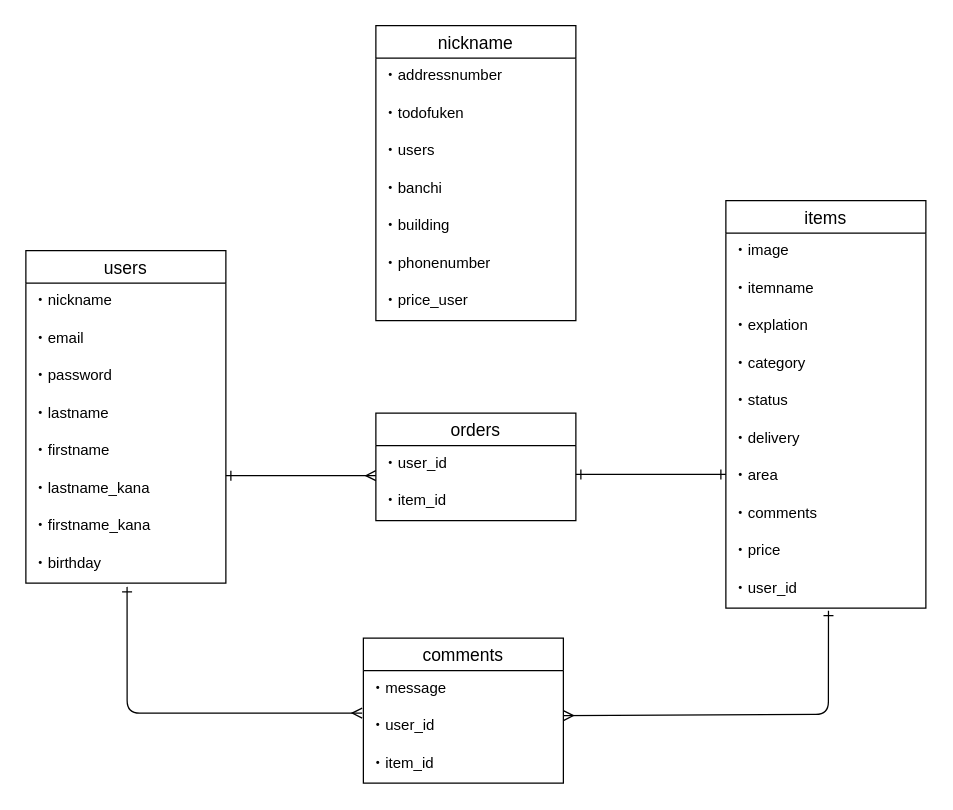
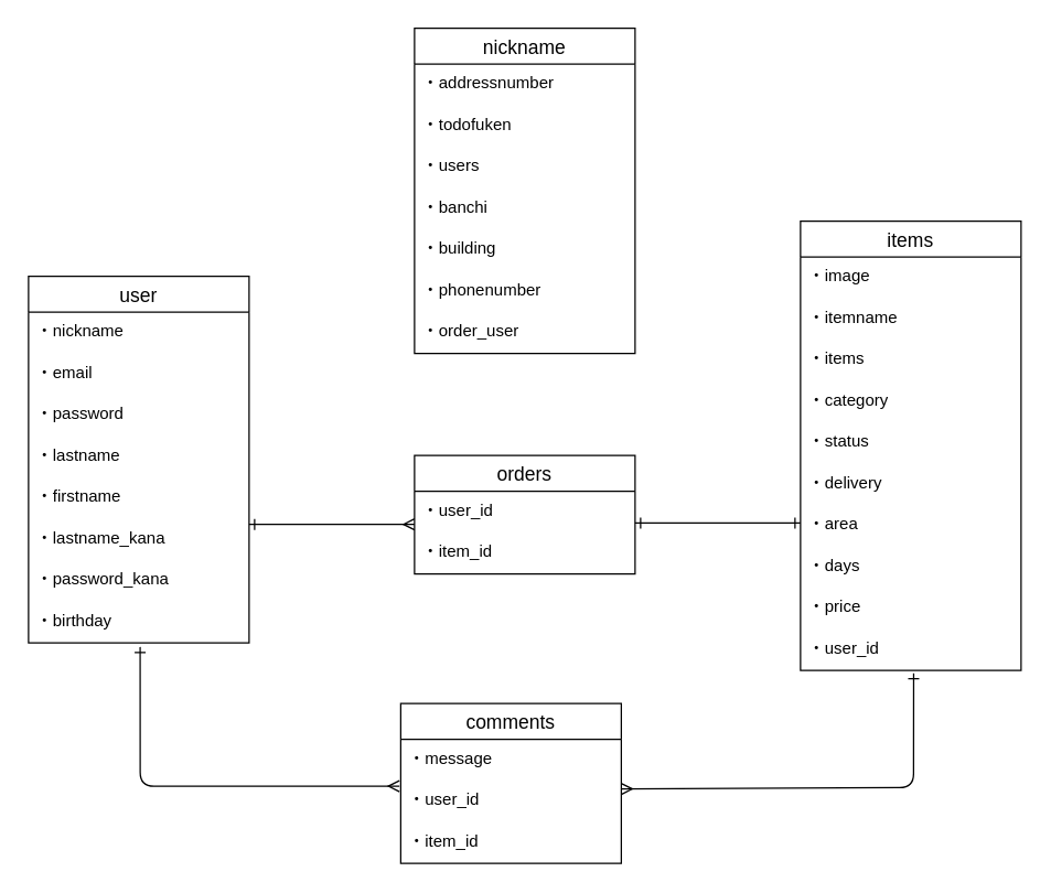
  <mxCell id="0" />
  <mxCell id="1" parent="0" />
- <mxCell id="2" value="users" style="swimlane;fontStyle=0;childLayout=stackLayout;horizontal=1;startSize=26;horizontalStack=0;resizeParent=1;resizeParentMax=0;resizeLast=0;collapsible=1;marginBottom=0;align=center;fontSize=14;" vertex="1" parent="1"><mxGeometry x="20" y="200" width="160" height="266" as="geometry" /></mxCell>
+ <mxCell id="2" value="user" style="swimlane;fontStyle=0;childLayout=stackLayout;horizontal=1;startSize=26;horizontalStack=0;resizeParent=1;resizeParentMax=0;resizeLast=0;collapsible=1;marginBottom=0;align=center;fontSize=14;" vertex="1" parent="1"><mxGeometry x="20" y="200" width="160" height="266" as="geometry" /></mxCell>
  <mxCell id="3" value="・nickname" style="text;strokeColor=none;fillColor=none;spacingLeft=4;spacingRight=4;overflow=hidden;rotatable=0;points=[[0,0.5],[1,0.5]];portConstraint=eastwest;fontSize=12;" vertex="1" parent="2"><mxGeometry y="26" width="160" height="30" as="geometry" /></mxCell>
  <mxCell id="4" value="・email" style="text;strokeColor=none;fillColor=none;spacingLeft=4;spacingRight=4;overflow=hidden;rotatable=0;points=[[0,0.5],[1,0.5]];portConstraint=eastwest;fontSize=12;" vertex="1" parent="2"><mxGeometry y="56" width="160" height="30" as="geometry" /></mxCell>
  <mxCell id="5" value="・password" style="text;strokeColor=none;fillColor=none;spacingLeft=4;spacingRight=4;overflow=hidden;rotatable=0;points=[[0,0.5],[1,0.5]];portConstraint=eastwest;fontSize=12;" vertex="1" parent="2"><mxGeometry y="86" width="160" height="30" as="geometry" /></mxCell>
  <mxCell id="6" value="・lastname" style="text;strokeColor=none;fillColor=none;spacingLeft=4;spacingRight=4;overflow=hidden;rotatable=0;points=[[0,0.5],[1,0.5]];portConstraint=eastwest;fontSize=12;" vertex="1" parent="2"><mxGeometry y="116" width="160" height="30" as="geometry" /></mxCell>
  <mxCell id="7" value="・firstname" style="text;strokeColor=none;fillColor=none;spacingLeft=4;spacingRight=4;overflow=hidden;rotatable=0;points=[[0,0.5],[1,0.5]];portConstraint=eastwest;fontSize=12;" vertex="1" parent="2"><mxGeometry y="146" width="160" height="30" as="geometry" /></mxCell>
  <mxCell id="8" value="・lastname_kana" style="text;strokeColor=none;fillColor=none;spacingLeft=4;spacingRight=4;overflow=hidden;rotatable=0;points=[[0,0.5],[1,0.5]];portConstraint=eastwest;fontSize=12;" vertex="1" parent="2"><mxGeometry y="176" width="160" height="30" as="geometry" /></mxCell>
- <mxCell id="9" value="・firstname_kana" style="text;strokeColor=none;fillColor=none;spacingLeft=4;spacingRight=4;overflow=hidden;rotatable=0;points=[[0,0.5],[1,0.5]];portConstraint=eastwest;fontSize=12;" vertex="1" parent="2"><mxGeometry y="206" width="160" height="30" as="geometry" /></mxCell>
+ <mxCell id="9" value="・password_kana" style="text;strokeColor=none;fillColor=none;spacingLeft=4;spacingRight=4;overflow=hidden;rotatable=0;points=[[0,0.5],[1,0.5]];portConstraint=eastwest;fontSize=12;" vertex="1" parent="2"><mxGeometry y="206" width="160" height="30" as="geometry" /></mxCell>
  <mxCell id="10" value="・birthday" style="text;strokeColor=none;fillColor=none;spacingLeft=4;spacingRight=4;overflow=hidden;rotatable=0;points=[[0,0.5],[1,0.5]];portConstraint=eastwest;fontSize=12;" vertex="1" parent="2"><mxGeometry y="236" width="160" height="30" as="geometry" /></mxCell>
  <mxCell id="11" value="items" style="swimlane;fontStyle=0;childLayout=stackLayout;horizontal=1;startSize=26;horizontalStack=0;resizeParent=1;resizeParentMax=0;resizeLast=0;collapsible=1;marginBottom=0;align=center;fontSize=14;" vertex="1" parent="1"><mxGeometry x="580" y="160" width="160" height="326" as="geometry" /></mxCell>
  <mxCell id="12" value="・image" style="text;strokeColor=none;fillColor=none;spacingLeft=4;spacingRight=4;overflow=hidden;rotatable=0;points=[[0,0.5],[1,0.5]];portConstraint=eastwest;fontSize=12;" vertex="1" parent="11"><mxGeometry y="26" width="160" height="30" as="geometry" /></mxCell>
  <mxCell id="13" value="・itemname" style="text;strokeColor=none;fillColor=none;spacingLeft=4;spacingRight=4;overflow=hidden;rotatable=0;points=[[0,0.5],[1,0.5]];portConstraint=eastwest;fontSize=12;" vertex="1" parent="11"><mxGeometry y="56" width="160" height="30" as="geometry" /></mxCell>
- <mxCell id="14" value="・explation" style="text;strokeColor=none;fillColor=none;spacingLeft=4;spacingRight=4;overflow=hidden;rotatable=0;points=[[0,0.5],[1,0.5]];portConstraint=eastwest;fontSize=12;" vertex="1" parent="11"><mxGeometry y="86" width="160" height="30" as="geometry" /></mxCell>
+ <mxCell id="14" value="・items" style="text;strokeColor=none;fillColor=none;spacingLeft=4;spacingRight=4;overflow=hidden;rotatable=0;points=[[0,0.5],[1,0.5]];portConstraint=eastwest;fontSize=12;" vertex="1" parent="11"><mxGeometry y="86" width="160" height="30" as="geometry" /></mxCell>
  <mxCell id="15" value="・category" style="text;strokeColor=none;fillColor=none;spacingLeft=4;spacingRight=4;overflow=hidden;rotatable=0;points=[[0,0.5],[1,0.5]];portConstraint=eastwest;fontSize=12;" vertex="1" parent="11"><mxGeometry y="116" width="160" height="30" as="geometry" /></mxCell>
  <mxCell id="16" value="・status" style="text;strokeColor=none;fillColor=none;spacingLeft=4;spacingRight=4;overflow=hidden;rotatable=0;points=[[0,0.5],[1,0.5]];portConstraint=eastwest;fontSize=12;" vertex="1" parent="11"><mxGeometry y="146" width="160" height="30" as="geometry" /></mxCell>
  <mxCell id="17" value="・delivery" style="text;strokeColor=none;fillColor=none;spacingLeft=4;spacingRight=4;overflow=hidden;rotatable=0;points=[[0,0.5],[1,0.5]];portConstraint=eastwest;fontSize=12;" vertex="1" parent="11"><mxGeometry y="176" width="160" height="30" as="geometry" /></mxCell>
  <mxCell id="18" value="・area" style="text;strokeColor=none;fillColor=none;spacingLeft=4;spacingRight=4;overflow=hidden;rotatable=0;points=[[0,0.5],[1,0.5]];portConstraint=eastwest;fontSize=12;" vertex="1" parent="11"><mxGeometry y="206" width="160" height="30" as="geometry" /></mxCell>
- <mxCell id="19" value="・comments" style="text;strokeColor=none;fillColor=none;spacingLeft=4;spacingRight=4;overflow=hidden;rotatable=0;points=[[0,0.5],[1,0.5]];portConstraint=eastwest;fontSize=12;" vertex="1" parent="11"><mxGeometry y="236" width="160" height="30" as="geometry" /></mxCell>
+ <mxCell id="19" value="・days" style="text;strokeColor=none;fillColor=none;spacingLeft=4;spacingRight=4;overflow=hidden;rotatable=0;points=[[0,0.5],[1,0.5]];portConstraint=eastwest;fontSize=12;" vertex="1" parent="11"><mxGeometry y="236" width="160" height="30" as="geometry" /></mxCell>
  <mxCell id="20" value="・price" style="text;strokeColor=none;fillColor=none;spacingLeft=4;spacingRight=4;overflow=hidden;rotatable=0;points=[[0,0.5],[1,0.5]];portConstraint=eastwest;fontSize=12;" vertex="1" parent="11"><mxGeometry y="266" width="160" height="30" as="geometry" /></mxCell>
  <mxCell id="21" value="・user_id" style="text;strokeColor=none;fillColor=none;spacingLeft=4;spacingRight=4;overflow=hidden;rotatable=0;points=[[0,0.5],[1,0.5]];portConstraint=eastwest;fontSize=12;" vertex="1" parent="11"><mxGeometry y="296" width="160" height="30" as="geometry" /></mxCell>
  <mxCell id="22" value="comments" style="swimlane;fontStyle=0;childLayout=stackLayout;horizontal=1;startSize=26;horizontalStack=0;resizeParent=1;resizeParentMax=0;resizeLast=0;collapsible=1;marginBottom=0;align=center;fontSize=14;" vertex="1" parent="1"><mxGeometry x="290" y="510" width="160" height="116" as="geometry" /></mxCell>
  <mxCell id="23" value="・message" style="text;strokeColor=none;fillColor=none;spacingLeft=4;spacingRight=4;overflow=hidden;rotatable=0;points=[[0,0.5],[1,0.5]];portConstraint=eastwest;fontSize=12;" vertex="1" parent="22"><mxGeometry y="26" width="160" height="30" as="geometry" /></mxCell>
  <mxCell id="24" value="・user_id" style="text;strokeColor=none;fillColor=none;spacingLeft=4;spacingRight=4;overflow=hidden;rotatable=0;points=[[0,0.5],[1,0.5]];portConstraint=eastwest;fontSize=12;" vertex="1" parent="22"><mxGeometry y="56" width="160" height="30" as="geometry" /></mxCell>
  <mxCell id="25" value="・item_id" style="text;strokeColor=none;fillColor=none;spacingLeft=4;spacingRight=4;overflow=hidden;rotatable=0;points=[[0,0.5],[1,0.5]];portConstraint=eastwest;fontSize=12;" vertex="1" parent="22"><mxGeometry y="86" width="160" height="30" as="geometry" /></mxCell>
  <mxCell id="26" value="orders" style="swimlane;fontStyle=0;childLayout=stackLayout;horizontal=1;startSize=26;horizontalStack=0;resizeParent=1;resizeParentMax=0;resizeLast=0;collapsible=1;marginBottom=0;align=center;fontSize=14;" vertex="1" parent="1"><mxGeometry x="300" y="330" width="160" height="86" as="geometry" /></mxCell>
  <mxCell id="27" value="・user_id" style="text;strokeColor=none;fillColor=none;spacingLeft=4;spacingRight=4;overflow=hidden;rotatable=0;points=[[0,0.5],[1,0.5]];portConstraint=eastwest;fontSize=12;" vertex="1" parent="26"><mxGeometry y="26" width="160" height="30" as="geometry" /></mxCell>
  <mxCell id="28" value="・item_id" style="text;strokeColor=none;fillColor=none;spacingLeft=4;spacingRight=4;overflow=hidden;rotatable=0;points=[[0,0.5],[1,0.5]];portConstraint=eastwest;fontSize=12;" vertex="1" parent="26"><mxGeometry y="56" width="160" height="30" as="geometry" /></mxCell>
  <mxCell id="29" value="nickname" style="swimlane;fontStyle=0;childLayout=stackLayout;horizontal=1;startSize=26;horizontalStack=0;resizeParent=1;resizeParentMax=0;resizeLast=0;collapsible=1;marginBottom=0;align=center;fontSize=14;" vertex="1" parent="1"><mxGeometry x="300" y="20" width="160" height="236" as="geometry"><mxRectangle x="350" y="510" width="80" height="26" as="alternateBounds" /></mxGeometry></mxCell>
  <mxCell id="30" value="・addressnumber" style="text;strokeColor=none;fillColor=none;spacingLeft=4;spacingRight=4;overflow=hidden;rotatable=0;points=[[0,0.5],[1,0.5]];portConstraint=eastwest;fontSize=12;" vertex="1" parent="29"><mxGeometry y="26" width="160" height="30" as="geometry" /></mxCell>
  <mxCell id="31" value="・todofuken" style="text;strokeColor=none;fillColor=none;spacingLeft=4;spacingRight=4;overflow=hidden;rotatable=0;points=[[0,0.5],[1,0.5]];portConstraint=eastwest;fontSize=12;" vertex="1" parent="29"><mxGeometry y="56" width="160" height="30" as="geometry" /></mxCell>
  <mxCell id="32" value="・users" style="text;strokeColor=none;fillColor=none;spacingLeft=4;spacingRight=4;overflow=hidden;rotatable=0;points=[[0,0.5],[1,0.5]];portConstraint=eastwest;fontSize=12;" vertex="1" parent="29"><mxGeometry y="86" width="160" height="30" as="geometry" /></mxCell>
  <mxCell id="33" value="・banchi" style="text;strokeColor=none;fillColor=none;spacingLeft=4;spacingRight=4;overflow=hidden;rotatable=0;points=[[0,0.5],[1,0.5]];portConstraint=eastwest;fontSize=12;" vertex="1" parent="29"><mxGeometry y="116" width="160" height="30" as="geometry" /></mxCell>
  <mxCell id="34" value="・building" style="text;strokeColor=none;fillColor=none;spacingLeft=4;spacingRight=4;overflow=hidden;rotatable=0;points=[[0,0.5],[1,0.5]];portConstraint=eastwest;fontSize=12;" vertex="1" parent="29"><mxGeometry y="146" width="160" height="30" as="geometry" /></mxCell>
  <mxCell id="35" value="・phonenumber" style="text;strokeColor=none;fillColor=none;spacingLeft=4;spacingRight=4;overflow=hidden;rotatable=0;points=[[0,0.5],[1,0.5]];portConstraint=eastwest;fontSize=12;" vertex="1" parent="29"><mxGeometry y="176" width="160" height="30" as="geometry" /></mxCell>
- <mxCell id="36" value="・price_user" style="text;strokeColor=none;fillColor=none;spacingLeft=4;spacingRight=4;overflow=hidden;rotatable=0;points=[[0,0.5],[1,0.5]];portConstraint=eastwest;fontSize=12;" vertex="1" parent="29"><mxGeometry y="206" width="160" height="30" as="geometry" /></mxCell>
+ <mxCell id="36" value="・order_user" style="text;strokeColor=none;fillColor=none;spacingLeft=4;spacingRight=4;overflow=hidden;rotatable=0;points=[[0,0.5],[1,0.5]];portConstraint=eastwest;fontSize=12;" vertex="1" parent="29"><mxGeometry y="206" width="160" height="30" as="geometry" /></mxCell>
  <mxCell id="37" style="edgeStyle=none;html=1;startArrow=ERone;startFill=0;endArrow=ERmany;endFill=0;exitX=0.506;exitY=1.1;exitDx=0;exitDy=0;exitPerimeter=0;entryX=-0.006;entryY=0.133;entryDx=0;entryDy=0;entryPerimeter=0;" edge="1" parent="1" source="10" target="24"><mxGeometry relative="1" as="geometry"><mxPoint x="100" y="440" as="sourcePoint" /><mxPoint x="260" y="570" as="targetPoint" /><Array as="points"><mxPoint x="101" y="570" /></Array></mxGeometry></mxCell>
  <mxCell id="38" style="edgeStyle=none;html=1;startArrow=ERone;startFill=0;endArrow=ERmany;endFill=0;" edge="1" parent="1"><mxGeometry relative="1" as="geometry"><mxPoint x="180" y="380" as="sourcePoint" /><mxPoint x="300" y="380" as="targetPoint" /></mxGeometry></mxCell>
  <mxCell id="39" style="edgeStyle=none;html=1;exitX=0.513;exitY=1.067;exitDx=0;exitDy=0;startArrow=ERone;startFill=0;endArrow=ERmany;endFill=0;exitPerimeter=0;entryX=1;entryY=0.2;entryDx=0;entryDy=0;entryPerimeter=0;" edge="1" parent="1" source="21" target="24"><mxGeometry relative="1" as="geometry"><mxPoint x="490" y="571" as="targetPoint" /><Array as="points"><mxPoint x="662" y="571" /></Array></mxGeometry></mxCell>
  <mxCell id="40" style="edgeStyle=none;html=1;startArrow=ERone;startFill=0;endArrow=ERone;endFill=0;" edge="1" parent="1"><mxGeometry relative="1" as="geometry"><mxPoint x="580" y="379" as="sourcePoint" /><mxPoint x="460" y="379" as="targetPoint" /></mxGeometry></mxCell>
